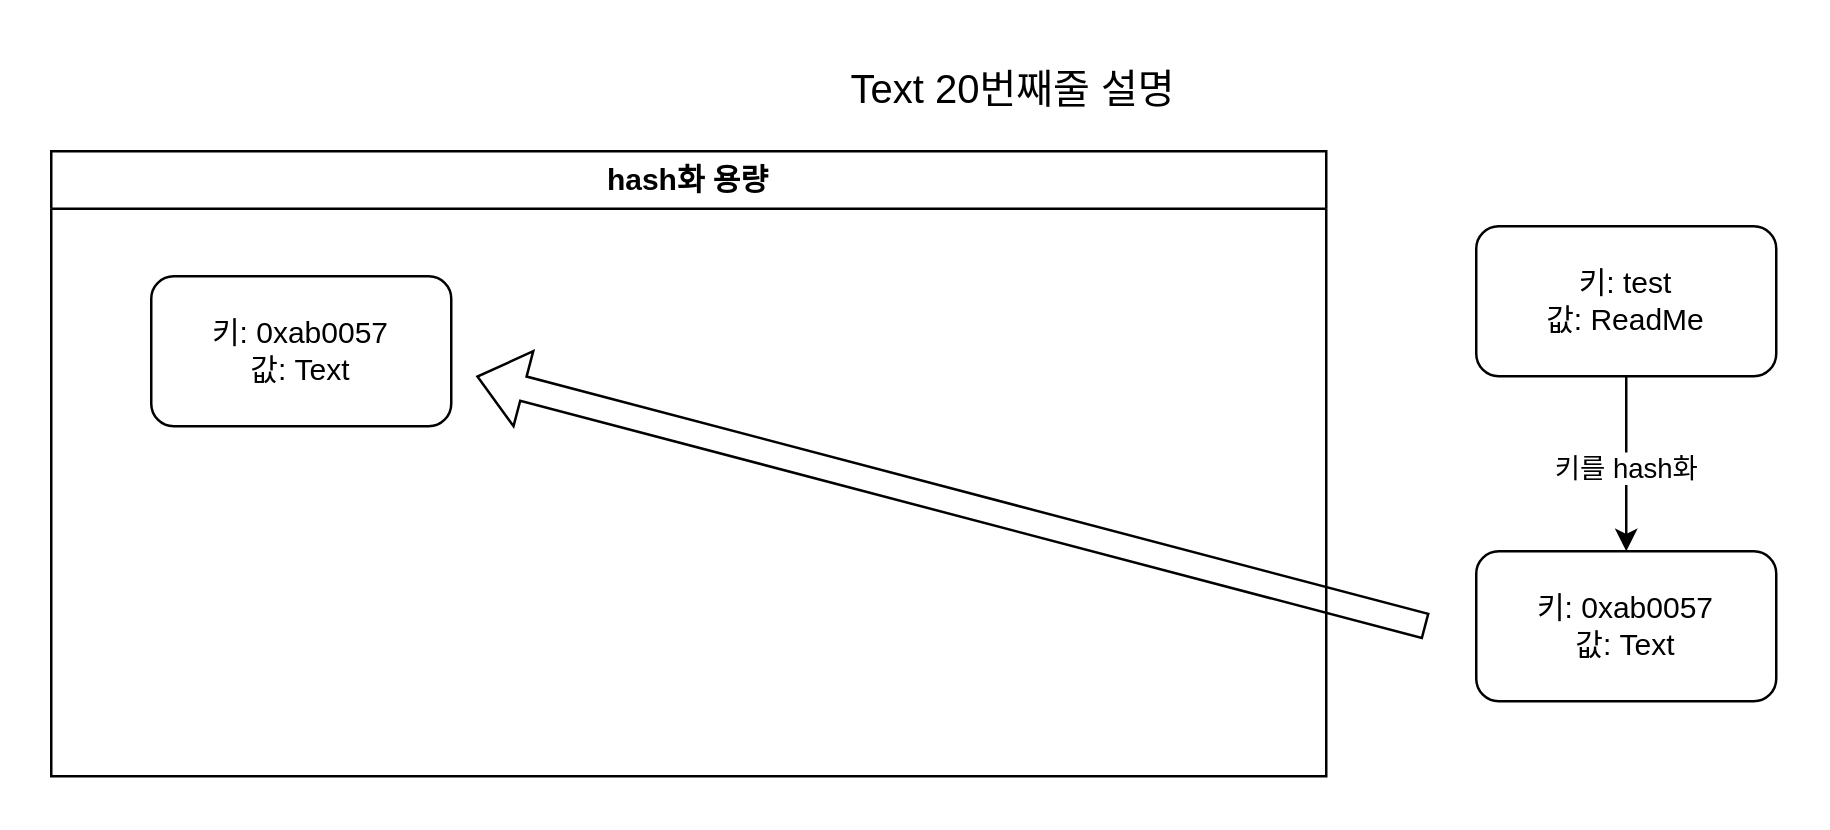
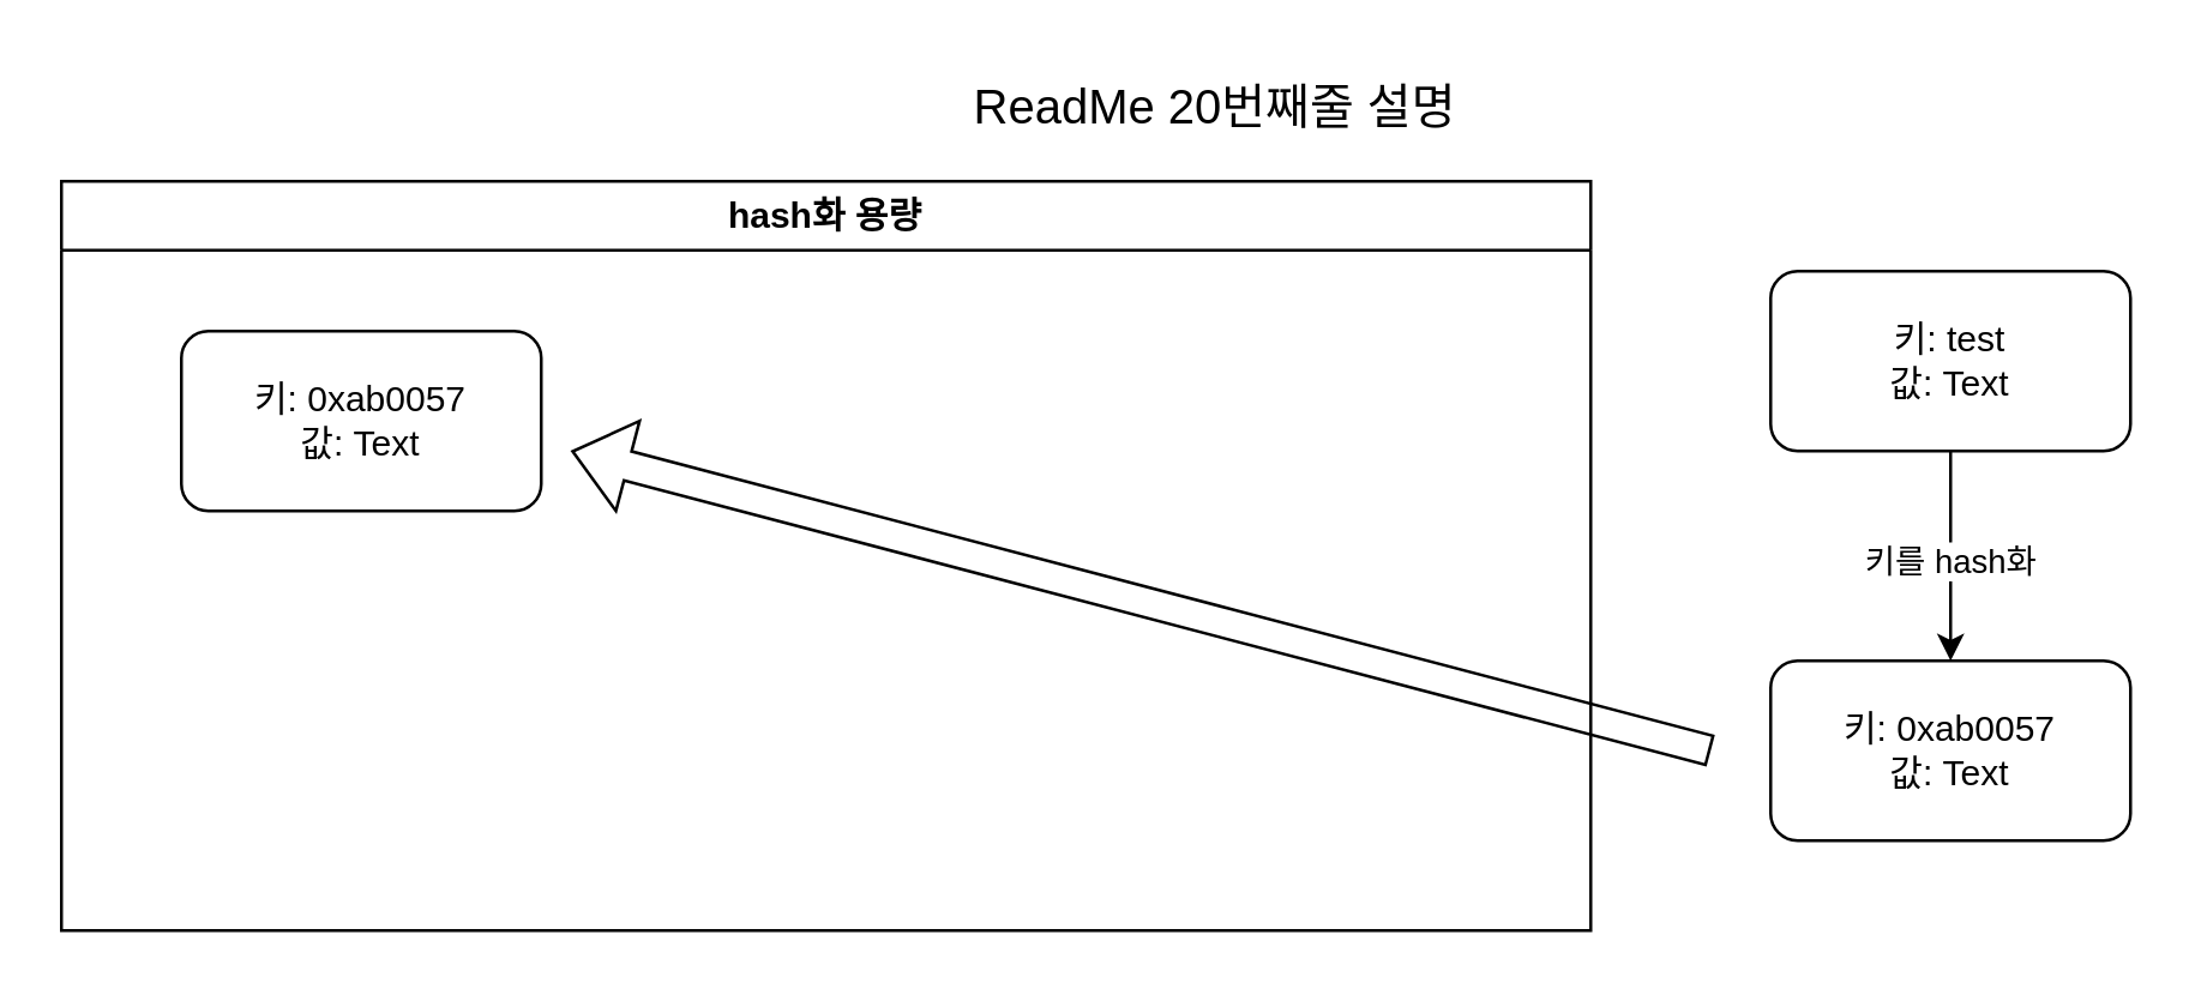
  <mxCell id="0" />
  <mxCell id="1" parent="0" />
  <mxCell id="2" value="hash화 용량" style="swimlane;whiteSpace=wrap;html=1;" vertex="1" parent="1"><mxGeometry x="20" y="60" width="510" height="250" as="geometry" /></mxCell>
  <mxCell id="3" value="키: 0xab0057&lt;br&gt;값: Text" style="rounded=1;whiteSpace=wrap;html=1;" vertex="1" parent="2"><mxGeometry x="40" y="50" width="120" height="60" as="geometry" /></mxCell>
  <mxCell id="4" value="" style="edgeStyle=orthogonalEdgeStyle;rounded=0;orthogonalLoop=1;jettySize=auto;html=1;" edge="1" parent="1" source="6" target="7"><mxGeometry relative="1" as="geometry" /></mxCell>
  <mxCell id="5" value="키를 hash화" style="edgeLabel;html=1;align=center;verticalAlign=middle;resizable=0;points=[];" vertex="1" connectable="0" parent="4"><mxGeometry x="0.02" y="-1" relative="1" as="geometry"><mxPoint as="offset" /></mxGeometry></mxCell>
- <mxCell id="6" value="키: test&lt;br&gt;값: ReadMe" style="rounded=1;whiteSpace=wrap;html=1;" vertex="1" parent="1"><mxGeometry x="590" y="90" width="120" height="60" as="geometry" /></mxCell>
+ <mxCell id="6" value="키: test&lt;br&gt;값: Text" style="rounded=1;whiteSpace=wrap;html=1;" vertex="1" parent="1"><mxGeometry x="590" y="90" width="120" height="60" as="geometry" /></mxCell>
  <mxCell id="7" value="키: 0xab0057&lt;br&gt;값: Text" style="rounded=1;whiteSpace=wrap;html=1;" vertex="1" parent="1"><mxGeometry x="590" y="220" width="120" height="60" as="geometry" /></mxCell>
  <mxCell id="8" value="" style="shape=flexArrow;endArrow=classic;html=1;rounded=0;" edge="1" parent="1"><mxGeometry width="50" height="50" relative="1" as="geometry"><mxPoint x="570" y="250" as="sourcePoint" /><mxPoint x="190" y="150" as="targetPoint" /></mxGeometry></mxCell>
- <mxCell id="9" value="Text 20번째줄 설명" style="text;html=1;strokeColor=none;fillColor=none;align=center;verticalAlign=middle;whiteSpace=wrap;rounded=0;fontSize=16;" vertex="1" parent="1"><mxGeometry x="260" y="20" width="290" height="30" as="geometry" /></mxCell>
+ <mxCell id="9" value="ReadMe 20번째줄 설명" style="text;html=1;strokeColor=none;fillColor=none;align=center;verticalAlign=middle;whiteSpace=wrap;rounded=0;fontSize=16;" vertex="1" parent="1"><mxGeometry x="260" y="20" width="290" height="30" as="geometry" /></mxCell>
